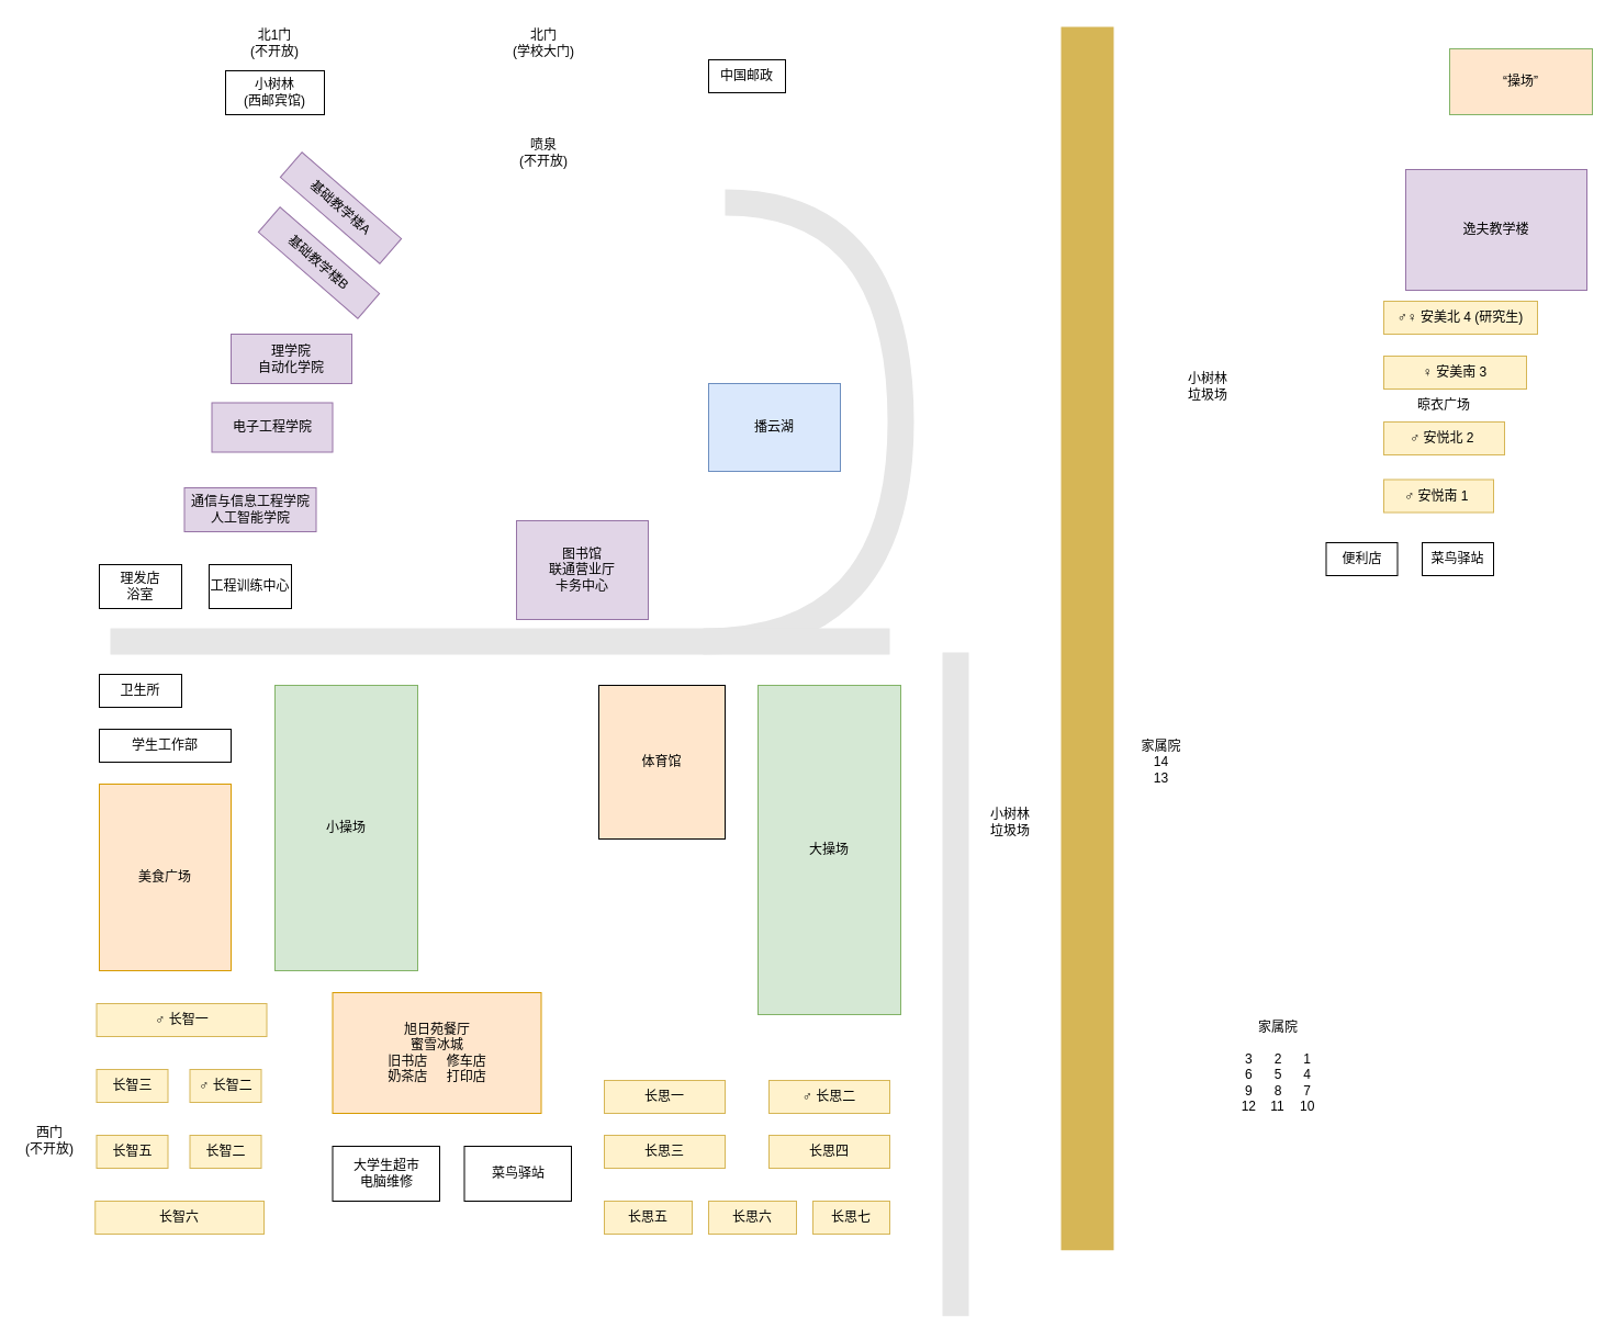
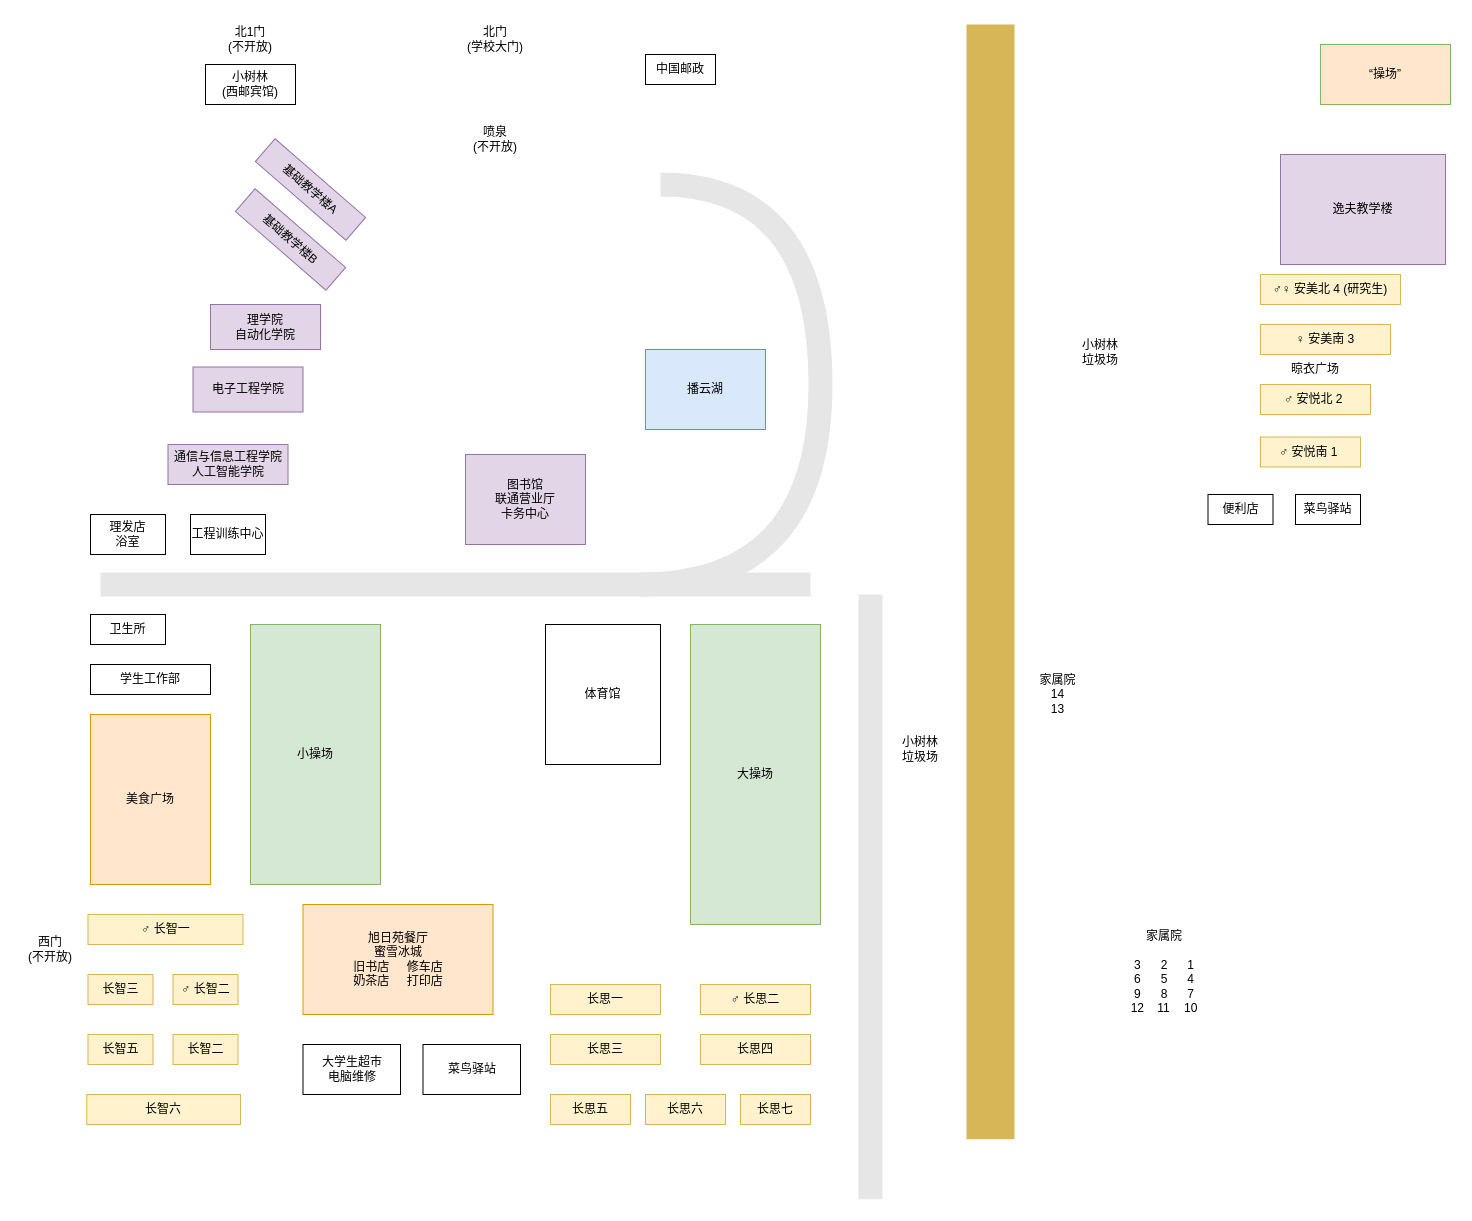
  <mxCell id="0" />
  <mxCell id="1" parent="0" />
  <mxCell id="2" value="小树林&lt;div&gt;(西邮宾馆)&lt;/div&gt;" style="whiteSpace=wrap;html=1;" vertex="1" parent="1"><mxGeometry x="205" y="60" width="90" height="40" as="geometry" /></mxCell>
  <mxCell id="3" value="北1门&lt;div&gt;(不开放)&lt;/div&gt;" style="text;html=1;align=center;verticalAlign=middle;whiteSpace=wrap;rounded=0;" vertex="1" parent="1"><mxGeometry x="220" y="20" width="60" height="30" as="geometry" /></mxCell>
  <mxCell id="4" value="基础教学楼A" style="rounded=0;whiteSpace=wrap;html=1;rotation=41;fillColor=#e1d5e7;strokeColor=#9673a6;" vertex="1" parent="1"><mxGeometry x="250" y="170" width="120" height="30" as="geometry" /></mxCell>
  <mxCell id="5" value="基础教学楼B" style="rounded=0;whiteSpace=wrap;html=1;rotation=41;fillColor=#e1d5e7;strokeColor=#9673a6;" vertex="1" parent="1"><mxGeometry x="230" y="220" width="120" height="30" as="geometry" /></mxCell>
  <mxCell id="6" value="喷泉&lt;div&gt;(不开放)&lt;/div&gt;" style="text;html=1;align=center;verticalAlign=middle;whiteSpace=wrap;rounded=0;" vertex="1" parent="1"><mxGeometry x="465" y="120" width="60" height="30" as="geometry" /></mxCell>
  <mxCell id="7" value="北门&lt;div&gt;(学校大门)&lt;/div&gt;" style="text;html=1;align=center;verticalAlign=middle;whiteSpace=wrap;rounded=0;" vertex="1" parent="1"><mxGeometry x="465" y="20" width="60" height="30" as="geometry" /></mxCell>
  <mxCell id="8" value="中国邮政" style="whiteSpace=wrap;html=1;" vertex="1" parent="1"><mxGeometry x="645" y="50" width="70" height="30" as="geometry" /></mxCell>
  <mxCell id="9" value="理学院&lt;div&gt;自动化学院&lt;/div&gt;" style="rounded=0;whiteSpace=wrap;html=1;rotation=0;fillColor=#e1d5e7;strokeColor=#9673a6;" vertex="1" parent="1"><mxGeometry x="210" y="300" width="110" height="45" as="geometry" /></mxCell>
  <mxCell id="10" value="电子工程学院" style="rounded=0;whiteSpace=wrap;html=1;rotation=0;fillColor=#e1d5e7;strokeColor=#9673a6;" vertex="1" parent="1"><mxGeometry x="192.5" y="362.5" width="110" height="45" as="geometry" /></mxCell>
  <mxCell id="11" value="通信与信息工程学院&lt;div&gt;人工智能学院&lt;/div&gt;" style="rounded=0;whiteSpace=wrap;html=1;rotation=0;fillColor=#e1d5e7;strokeColor=#9673a6;" vertex="1" parent="1"><mxGeometry x="167.5" y="440" width="120" height="40" as="geometry" /></mxCell>
- <mxCell id="12" value="图书馆&lt;div&gt;联通营业厅&lt;/div&gt;&lt;div&gt;卡务中心&lt;/div&gt;" style="rounded=0;whiteSpace=wrap;html=1;fillColor=#e1d5e7;strokeColor=#9673a6;" vertex="1" parent="1"><mxGeometry x="470" y="470" width="120" height="90" as="geometry" /></mxCell>
+ <mxCell id="12" value="图书馆&lt;div&gt;联通营业厅&lt;/div&gt;&lt;div&gt;卡务中心&lt;/div&gt;" style="rounded=0;whiteSpace=wrap;html=1;fillColor=#e1d5e7;strokeColor=#9673a6;" vertex="1" parent="1"><mxGeometry x="465" y="450" width="120" height="90" as="geometry" /></mxCell>
  <mxCell id="13" value="工程训练中心" style="rounded=0;whiteSpace=wrap;html=1;rotation=0;" vertex="1" parent="1"><mxGeometry x="190" y="510" width="75" height="40" as="geometry" /></mxCell>
  <mxCell id="14" value="学生工作部" style="rounded=0;whiteSpace=wrap;html=1;rotation=0;" vertex="1" parent="1"><mxGeometry x="90" y="660" width="120" height="30" as="geometry" /></mxCell>
  <mxCell id="15" value="美食广场" style="rounded=0;whiteSpace=wrap;html=1;rotation=0;fillColor=#ffe6cc;strokeColor=#d79b00;" vertex="1" parent="1"><mxGeometry x="90" y="710" width="120" height="170" as="geometry" /></mxCell>
  <mxCell id="16" value="&lt;div&gt;&lt;span style=&quot;background-color: initial;&quot;&gt;小操场&lt;/span&gt;&lt;br&gt;&lt;/div&gt;" style="rounded=0;whiteSpace=wrap;html=1;rotation=0;fillColor=#d5e8d4;strokeColor=#82b366;" vertex="1" parent="1"><mxGeometry x="250" y="620" width="130" height="260" as="geometry" /></mxCell>
- <mxCell id="17" value="西门&lt;div&gt;(不开放)&lt;/div&gt;" style="text;html=1;align=center;verticalAlign=middle;whiteSpace=wrap;rounded=0;" vertex="1" parent="1"><mxGeometry x="15" y="1020" width="60" height="30" as="geometry" /></mxCell>
+ <mxCell id="17" value="西门&lt;div&gt;(不开放)&lt;/div&gt;" style="text;html=1;align=center;verticalAlign=middle;whiteSpace=wrap;rounded=0;" vertex="1" parent="1"><mxGeometry x="20" y="930" width="60" height="30" as="geometry" /></mxCell>
  <mxCell id="18" value="理发店&lt;div&gt;浴室&lt;/div&gt;" style="rounded=0;whiteSpace=wrap;html=1;rotation=0;" vertex="1" parent="1"><mxGeometry x="90" y="510" width="75" height="40" as="geometry" /></mxCell>
  <mxCell id="19" value="卫生所" style="rounded=0;whiteSpace=wrap;html=1;rotation=0;" vertex="1" parent="1"><mxGeometry x="90" y="610" width="75" height="30" as="geometry" /></mxCell>
  <mxCell id="20" value="♂ 长智一" style="rounded=0;whiteSpace=wrap;html=1;rotation=0;fillColor=#fff2cc;strokeColor=#d6b656;" vertex="1" parent="1"><mxGeometry x="87.5" y="910" width="155" height="30" as="geometry" /></mxCell>
  <mxCell id="21" value="♂ 长智二" style="rounded=0;whiteSpace=wrap;html=1;rotation=0;fillColor=#fff2cc;strokeColor=#d6b656;" vertex="1" parent="1"><mxGeometry x="172.5" y="970" width="65" height="30" as="geometry" /></mxCell>
  <mxCell id="22" value="长智三" style="rounded=0;whiteSpace=wrap;html=1;rotation=0;fillColor=#fff2cc;strokeColor=#d6b656;" vertex="1" parent="1"><mxGeometry x="87.5" y="970" width="65" height="30" as="geometry" /></mxCell>
  <mxCell id="23" value="长智五" style="rounded=0;whiteSpace=wrap;html=1;rotation=0;fillColor=#fff2cc;strokeColor=#d6b656;" vertex="1" parent="1"><mxGeometry x="87.5" y="1030" width="65" height="30" as="geometry" /></mxCell>
  <mxCell id="24" value="长智六" style="rounded=0;whiteSpace=wrap;html=1;rotation=0;fillColor=#fff2cc;strokeColor=#d6b656;" vertex="1" parent="1"><mxGeometry x="86.25" y="1090" width="153.75" height="30" as="geometry" /></mxCell>
  <mxCell id="25" value="长智二" style="rounded=0;whiteSpace=wrap;html=1;rotation=0;fillColor=#fff2cc;strokeColor=#d6b656;" vertex="1" parent="1"><mxGeometry x="172.5" y="1030" width="65" height="30" as="geometry" /></mxCell>
  <mxCell id="26" value="旭日苑餐厅&lt;div&gt;蜜雪冰城&lt;br&gt;&lt;div&gt;&lt;/div&gt;&lt;div&gt;&lt;span style=&quot;background-color: initial;&quot;&gt;旧书店&lt;/span&gt;&lt;span style=&quot;background-color: initial; white-space: pre;&quot;&gt;&#09;&lt;/span&gt;&lt;span style=&quot;background-color: initial;&quot;&gt;修车店&lt;/span&gt;&lt;br&gt;&lt;/div&gt;&lt;div&gt;奶茶店&lt;span style=&quot;white-space: pre;&quot;&gt;&#09;&lt;/span&gt;打印店&lt;/div&gt;&lt;/div&gt;" style="rounded=0;whiteSpace=wrap;html=1;rotation=0;fillColor=#ffe6cc;strokeColor=#d79b00;" vertex="1" parent="1"><mxGeometry x="302.5" y="900" width="190" height="110" as="geometry" /></mxCell>
  <mxCell id="27" value="大学生超市&lt;div&gt;电脑维修&lt;/div&gt;" style="rounded=0;whiteSpace=wrap;html=1;rotation=0;" vertex="1" parent="1"><mxGeometry x="302.5" y="1040" width="97.5" height="50" as="geometry" /></mxCell>
  <mxCell id="28" value="长思一" style="rounded=0;whiteSpace=wrap;html=1;rotation=0;fillColor=#fff2cc;strokeColor=#d6b656;" vertex="1" parent="1"><mxGeometry x="550" y="980" width="110" height="30" as="geometry" /></mxCell>
  <mxCell id="29" value="♂ 长思二" style="rounded=0;whiteSpace=wrap;html=1;rotation=0;fillColor=#fff2cc;strokeColor=#d6b656;" vertex="1" parent="1"><mxGeometry x="700" y="980" width="110" height="30" as="geometry" /></mxCell>
  <mxCell id="30" value="长思三" style="rounded=0;whiteSpace=wrap;html=1;rotation=0;fillColor=#fff2cc;strokeColor=#d6b656;" vertex="1" parent="1"><mxGeometry x="550" y="1030" width="110" height="30" as="geometry" /></mxCell>
  <mxCell id="31" value="长思四" style="rounded=0;whiteSpace=wrap;html=1;rotation=0;fillColor=#fff2cc;strokeColor=#d6b656;" vertex="1" parent="1"><mxGeometry x="700" y="1030" width="110" height="30" as="geometry" /></mxCell>
  <mxCell id="32" value="长思七" style="rounded=0;whiteSpace=wrap;html=1;rotation=0;fillColor=#fff2cc;strokeColor=#d6b656;" vertex="1" parent="1"><mxGeometry x="740" y="1090" width="70" height="30" as="geometry" /></mxCell>
  <mxCell id="33" value="长思五" style="rounded=0;whiteSpace=wrap;html=1;rotation=0;fillColor=#fff2cc;strokeColor=#d6b656;" vertex="1" parent="1"><mxGeometry x="550" y="1090" width="80" height="30" as="geometry" /></mxCell>
  <mxCell id="34" value="长思六" style="rounded=0;whiteSpace=wrap;html=1;rotation=0;fillColor=#fff2cc;strokeColor=#d6b656;" vertex="1" parent="1"><mxGeometry x="645" y="1090" width="80" height="30" as="geometry" /></mxCell>
  <mxCell id="35" value="菜鸟驿站" style="rounded=0;whiteSpace=wrap;html=1;rotation=0;" vertex="1" parent="1"><mxGeometry x="422.5" y="1040" width="97.5" height="50" as="geometry" /></mxCell>
- <mxCell id="36" value="体育馆&lt;div&gt;&lt;/div&gt;" style="rounded=0;whiteSpace=wrap;html=1;rotation=0;fillColor=#ffe6cc;" vertex="1" parent="1"><mxGeometry x="545" y="620" width="115" height="140" as="geometry" /></mxCell>
+ <mxCell id="36" value="体育馆&lt;div&gt;&lt;/div&gt;" style="rounded=0;whiteSpace=wrap;html=1;rotation=0;" vertex="1" parent="1"><mxGeometry x="545" y="620" width="115" height="140" as="geometry" /></mxCell>
  <mxCell id="37" value="家属院&lt;div&gt;&lt;/div&gt;&lt;div&gt;14&lt;/div&gt;&lt;div&gt;13&lt;/div&gt;" style="rounded=0;whiteSpace=wrap;html=1;rotation=0;align=center;verticalAlign=middle;fontFamily=Helvetica;fontSize=12;fontColor=default;fillColor=none;gradientColor=none;strokeColor=none;" vertex="1" parent="1"><mxGeometry x="1000" y="620" width="115" height="140" as="geometry" /></mxCell>
  <mxCell id="38" value="&lt;div&gt;&lt;span style=&quot;background-color: initial;&quot;&gt;大操场&lt;/span&gt;&lt;br&gt;&lt;/div&gt;" style="rounded=0;whiteSpace=wrap;html=1;rotation=0;fillColor=#d5e8d4;strokeColor=#82b366;" vertex="1" parent="1"><mxGeometry x="690" y="620" width="130" height="300" as="geometry" /></mxCell>
  <mxCell id="39" value="播云湖" style="rounded=0;whiteSpace=wrap;html=1;fillColor=#dae8fc;strokeColor=#6c8ebf;" vertex="1" parent="1"><mxGeometry x="645" y="345" width="120" height="80" as="geometry" /></mxCell>
  <mxCell id="40" value="" style="endArrow=none;html=1;rounded=0;edgeStyle=orthogonalEdgeStyle;curved=1;strokeColor=#E6E6E6;strokeWidth=24;" edge="1" parent="1"><mxGeometry width="50" height="50" relative="1" as="geometry"><mxPoint x="640" y="580" as="sourcePoint" /><mxPoint x="660" y="180" as="targetPoint" /><Array as="points"><mxPoint x="820" y="580" /><mxPoint x="820" y="180" /></Array></mxGeometry></mxCell>
  <mxCell id="41" value="家属院&lt;div&gt;&lt;br&gt;&lt;/div&gt;&lt;div&gt;3&lt;span style=&quot;white-space: pre;&quot;&gt;&#09;&lt;/span&gt;2&lt;span style=&quot;white-space: pre;&quot;&gt;&#09;&lt;/span&gt;1&lt;/div&gt;&lt;div&gt;6&lt;span style=&quot;white-space: pre;&quot;&gt;&#09;&lt;/span&gt;5&lt;span style=&quot;white-space: pre;&quot;&gt;&#09;&lt;/span&gt;4&lt;/div&gt;&lt;div&gt;9&lt;span style=&quot;white-space: pre;&quot;&gt;&#09;&lt;/span&gt;8&lt;span style=&quot;white-space: pre;&quot;&gt;&#09;&lt;/span&gt;7&lt;/div&gt;&lt;div&gt;12&lt;span style=&quot;white-space: pre;&quot;&gt;&#09;&lt;/span&gt;11&lt;span style=&quot;white-space: pre;&quot;&gt;&#09;&lt;/span&gt;10&lt;/div&gt;&lt;div&gt;&lt;br&gt;&lt;/div&gt;" style="rounded=0;whiteSpace=wrap;html=1;rotation=0;align=center;verticalAlign=middle;fontFamily=Helvetica;fontSize=12;fontColor=default;fillColor=none;gradientColor=none;strokeColor=none;" vertex="1" parent="1"><mxGeometry x="1020" y="830" width="287.5" height="290" as="geometry" /></mxCell>
  <mxCell id="42" value="“操场”" style="rounded=0;whiteSpace=wrap;html=1;rotation=0;fillColor=#ffe6cc;strokeColor=#82b366;" vertex="1" parent="1"><mxGeometry x="1320" y="40" width="130" height="60" as="geometry" /></mxCell>
  <mxCell id="43" value="逸夫教学楼" style="rounded=0;whiteSpace=wrap;html=1;fillColor=#e1d5e7;strokeColor=#9673a6;" vertex="1" parent="1"><mxGeometry x="1280" y="150" width="165" height="110" as="geometry" /></mxCell>
  <mxCell id="44" value="♂♀ 安美北 4 (研究生)" style="rounded=0;whiteSpace=wrap;html=1;rotation=0;fillColor=#fff2cc;strokeColor=#d6b656;" vertex="1" parent="1"><mxGeometry x="1260" y="270" width="140" height="30" as="geometry" /></mxCell>
  <mxCell id="45" value="♀ 安美南 3" style="rounded=0;whiteSpace=wrap;html=1;rotation=0;fillColor=#fff2cc;strokeColor=#d6b656;" vertex="1" parent="1"><mxGeometry x="1260" y="320" width="130" height="30" as="geometry" /></mxCell>
  <mxCell id="46" value="♂ 安悦北 2&amp;nbsp;" style="rounded=0;whiteSpace=wrap;html=1;rotation=0;fillColor=#fff2cc;strokeColor=#d6b656;" vertex="1" parent="1"><mxGeometry x="1260" y="380" width="110" height="30" as="geometry" /></mxCell>
  <mxCell id="47" value="晾衣广场" style="text;html=1;align=center;verticalAlign=middle;whiteSpace=wrap;rounded=0;" vertex="1" parent="1"><mxGeometry x="1285" y="350" width="60" height="30" as="geometry" /></mxCell>
  <mxCell id="48" value="♂ 安悦南 1&amp;nbsp;" style="rounded=0;whiteSpace=wrap;html=1;rotation=0;fillColor=#fff2cc;strokeColor=#d6b656;" vertex="1" parent="1"><mxGeometry x="1260" y="432.5" width="100" height="30" as="geometry" /></mxCell>
  <mxCell id="49" value="菜鸟驿站" style="rounded=0;whiteSpace=wrap;html=1;rotation=0;" vertex="1" parent="1"><mxGeometry x="1295" y="490" width="65" height="30" as="geometry" /></mxCell>
  <mxCell id="50" value="便利店" style="rounded=0;whiteSpace=wrap;html=1;rotation=0;" vertex="1" parent="1"><mxGeometry x="1207.5" y="490" width="65" height="30" as="geometry" /></mxCell>
  <mxCell id="51" value="小树林&lt;div&gt;垃圾场&lt;/div&gt;" style="text;html=1;align=center;verticalAlign=middle;whiteSpace=wrap;rounded=0;" vertex="1" parent="1"><mxGeometry x="1070" y="332.5" width="60" height="30" as="geometry" /></mxCell>
  <mxCell id="52" value="小树林&lt;div&gt;垃圾场&lt;/div&gt;" style="text;html=1;align=center;verticalAlign=middle;whiteSpace=wrap;rounded=0;" vertex="1" parent="1"><mxGeometry x="890" y="730" width="60" height="30" as="geometry" /></mxCell>
  <mxCell id="53" value="" style="endArrow=none;html=1;rounded=0;strokeColor=#E6E6E6;strokeWidth=24;align=center;verticalAlign=middle;fontFamily=Helvetica;fontSize=11;fontColor=default;labelBackgroundColor=default;curved=1;" edge="1" parent="1"><mxGeometry width="50" height="50" relative="1" as="geometry"><mxPoint x="100" y="580" as="sourcePoint" /><mxPoint x="810" y="580" as="targetPoint" /></mxGeometry></mxCell>
  <mxCell id="54" value="" style="endArrow=none;html=1;rounded=0;strokeColor=#d6b656;strokeWidth=48;align=center;verticalAlign=middle;fontFamily=Helvetica;fontSize=11;fontColor=default;labelBackgroundColor=default;curved=1;fillColor=#fff2cc;" edge="1" parent="1"><mxGeometry width="50" height="50" relative="1" as="geometry"><mxPoint x="990" y="20" as="sourcePoint" /><mxPoint x="990" y="1134.706" as="targetPoint" /></mxGeometry></mxCell>
  <mxCell id="55" value="" style="endArrow=none;html=1;rounded=0;strokeColor=#E6E6E6;strokeWidth=24;align=center;verticalAlign=middle;fontFamily=Helvetica;fontSize=11;fontColor=default;labelBackgroundColor=default;curved=1;" edge="1" parent="1"><mxGeometry width="50" height="50" relative="1" as="geometry"><mxPoint x="870" y="590" as="sourcePoint" /><mxPoint x="870" y="1194.706" as="targetPoint" /></mxGeometry></mxCell>
